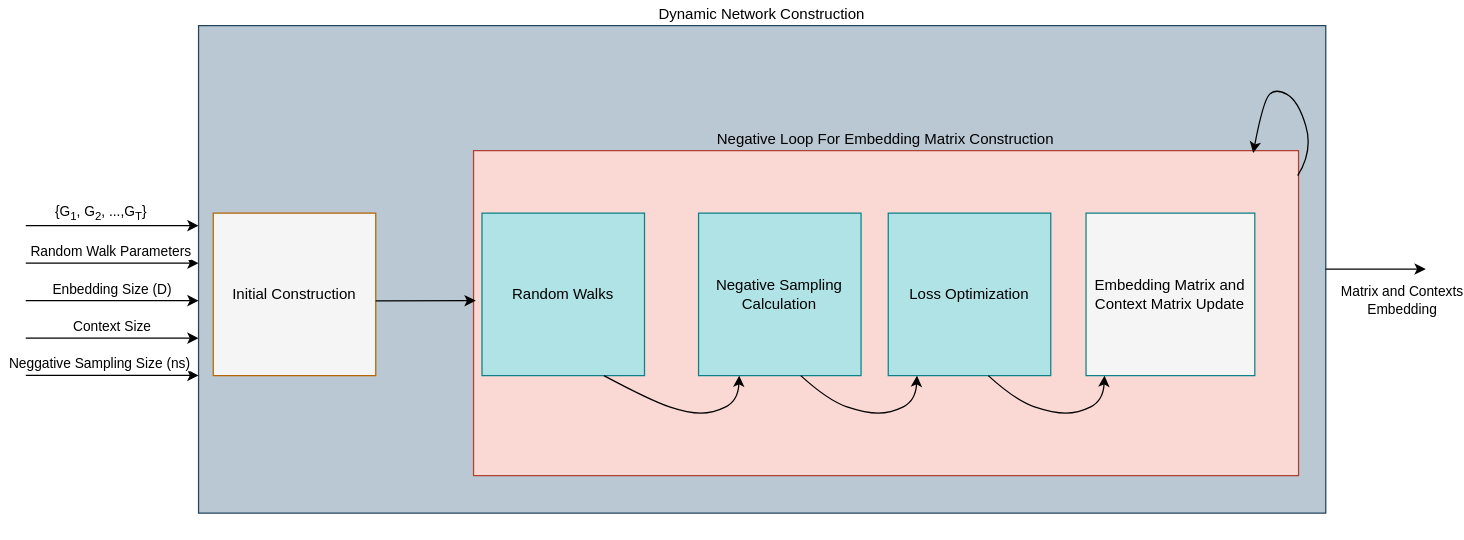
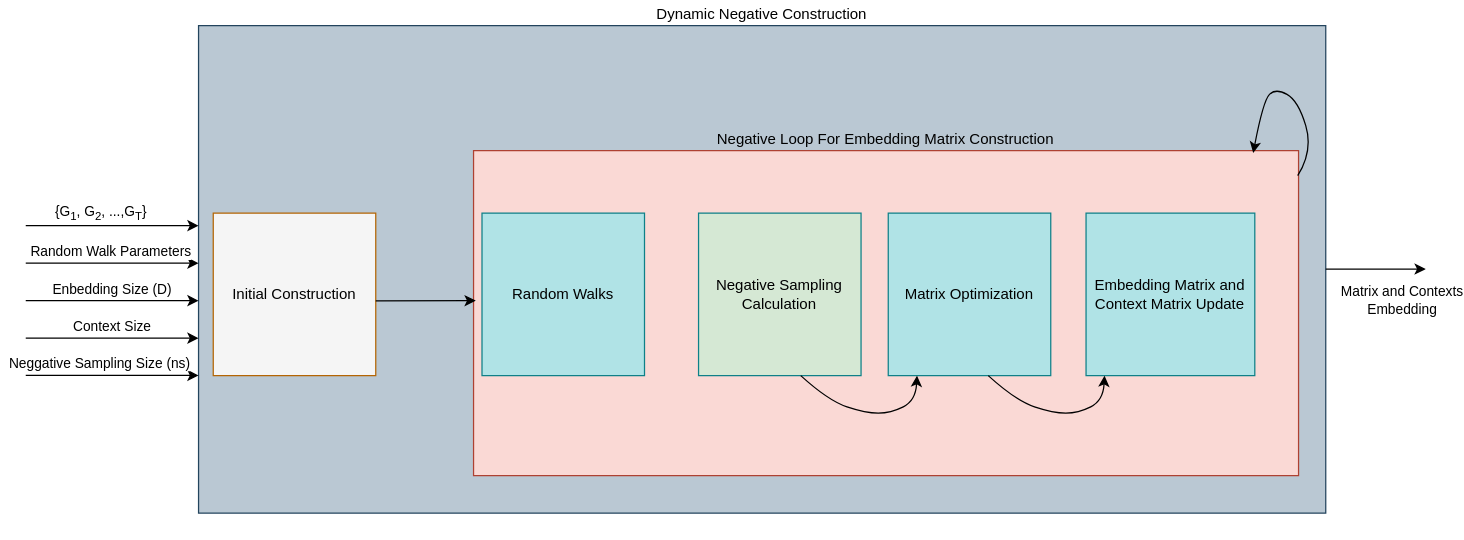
  <mxCell id="0" />
  <mxCell id="1" parent="0" />
- <mxCell id="2" value="Dynamic Network Construction" style="rounded=0;whiteSpace=wrap;html=1;labelPosition=center;verticalLabelPosition=top;align=center;verticalAlign=bottom;fillColor=#bac8d3;strokeColor=#23445d;" vertex="1" parent="1"><mxGeometry x="158.24" y="20" width="901.76" height="390" as="geometry" /></mxCell>
+ <mxCell id="2" value="Dynamic Negative Construction" style="rounded=0;whiteSpace=wrap;html=1;labelPosition=center;verticalLabelPosition=top;align=center;verticalAlign=bottom;fillColor=#bac8d3;strokeColor=#23445d;" vertex="1" parent="1"><mxGeometry x="158.24" y="20" width="901.76" height="390" as="geometry" /></mxCell>
  <mxCell id="3" value="Negative Loop For Embedding Matrix Construction" style="rounded=0;whiteSpace=wrap;html=1;labelPosition=center;verticalLabelPosition=top;align=center;verticalAlign=bottom;fillColor=#fad9d5;strokeColor=#ae4132;" vertex="1" parent="1"><mxGeometry x="378.24" y="120" width="660" height="260" as="geometry" /></mxCell>
  <mxCell id="4" value="Initial Construction" style="rounded=0;whiteSpace=wrap;html=1;fillColor=#f5f5f5;strokeColor=#b46504;" vertex="1" parent="1"><mxGeometry x="170" y="170" width="130" height="130" as="geometry" /></mxCell>
  <mxCell id="5" value="Random Walks" style="rounded=0;whiteSpace=wrap;html=1;fillColor=#b0e3e6;strokeColor=#0e8088;" vertex="1" parent="1"><mxGeometry x="385" y="170" width="130" height="130" as="geometry" /></mxCell>
- <mxCell id="6" value="Negative Sampling Calculation" style="rounded=0;whiteSpace=wrap;html=1;fillColor=#b0e3e6;strokeColor=#0e8088;" vertex="1" parent="1"><mxGeometry x="558.24" y="170" width="130" height="130" as="geometry" /></mxCell>
+ <mxCell id="6" value="Negative Sampling Calculation" style="rounded=0;whiteSpace=wrap;html=1;fillColor=#d5e8d4;strokeColor=#0e8088;" vertex="1" parent="1"><mxGeometry x="558.24" y="170" width="130" height="130" as="geometry" /></mxCell>
  <mxCell id="7" value="" style="endArrow=classic;html=1;rounded=0;entryX=-0.002;entryY=0.308;entryDx=0;entryDy=0;entryPerimeter=0;" edge="1" parent="1"><mxGeometry width="50" height="50" relative="1" as="geometry"><mxPoint x="20" y="180.01" as="sourcePoint" /><mxPoint x="158.24" y="180" as="targetPoint" /></mxGeometry></mxCell>
  <mxCell id="8" value="&lt;span style=&quot;font-size:12.0pt;mso-bidi-font-size:11.0pt;line-height:107%;&lt;br/&gt;font-family:&amp;quot;Times New Roman&amp;quot;,serif;mso-ascii-theme-font:major-bidi;mso-fareast-font-family:&lt;br/&gt;Calibri;mso-hansi-theme-font:major-bidi;mso-bidi-font-family:Calibri;&lt;br/&gt;mso-font-kerning:0pt;mso-ligatures:none;mso-ansi-language:EN-US;mso-fareast-language:&lt;br/&gt;#0C00;mso-bidi-language:AR-SA&quot; lang=&quot;EN-US&quot;&gt;&lt;br/&gt; &lt;br/&gt; &lt;br/&gt;  &lt;br/&gt;  &lt;br/&gt;  &lt;br/&gt;  &lt;br/&gt;  &lt;br/&gt;  &lt;br/&gt;  &lt;br/&gt;  &lt;br/&gt;  &lt;br/&gt;  &lt;br/&gt;  &lt;br/&gt;  &lt;br/&gt; &lt;br/&gt; &lt;br/&gt; &lt;br/&gt;&lt;br/&gt; &lt;br/&gt;&lt;/span&gt;" style="edgeLabel;html=1;align=center;verticalAlign=middle;resizable=0;points=[];" vertex="1" connectable="0" parent="7"><mxGeometry x="-0.033" y="-1" relative="1" as="geometry"><mxPoint as="offset" /></mxGeometry></mxCell>
  <mxCell id="9" value="{G&lt;sub&gt;1&lt;/sub&gt;, G&lt;sub&gt;2&lt;/sub&gt;, ...,G&lt;sub&gt;T&lt;/sub&gt;}" style="edgeLabel;html=1;align=center;verticalAlign=middle;resizable=0;points=[];" vertex="1" connectable="0" parent="7"><mxGeometry x="-0.079" y="-1" relative="1" as="geometry"><mxPoint x="-5" y="-11" as="offset" /></mxGeometry></mxCell>
  <mxCell id="10" value="" style="endArrow=classic;html=1;rounded=0;entryX=-0.002;entryY=0.308;entryDx=0;entryDy=0;entryPerimeter=0;" edge="1" parent="1"><mxGeometry width="50" height="50" relative="1" as="geometry"><mxPoint x="20" y="210.01" as="sourcePoint" /><mxPoint x="158.24" y="210" as="targetPoint" /></mxGeometry></mxCell>
  <mxCell id="11" value="Random Walk Parameters" style="edgeLabel;html=1;align=center;verticalAlign=middle;resizable=0;points=[];" vertex="1" connectable="0" parent="10"><mxGeometry x="-0.189" y="2" relative="1" as="geometry"><mxPoint x="12" y="-8" as="offset" /></mxGeometry></mxCell>
  <mxCell id="12" value="" style="endArrow=classic;html=1;rounded=0;entryX=-0.002;entryY=0.308;entryDx=0;entryDy=0;entryPerimeter=0;" edge="1" parent="1"><mxGeometry width="50" height="50" relative="1" as="geometry"><mxPoint x="20" y="240.01" as="sourcePoint" /><mxPoint x="158.24" y="240" as="targetPoint" /></mxGeometry></mxCell>
  <mxCell id="13" value="Enbedding Size (D)" style="edgeLabel;html=1;align=center;verticalAlign=middle;resizable=0;points=[];" vertex="1" connectable="0" parent="12"><mxGeometry x="0.152" relative="1" as="geometry"><mxPoint x="-11" y="-10" as="offset" /></mxGeometry></mxCell>
  <mxCell id="14" value="" style="endArrow=classic;html=1;rounded=0;entryX=-0.002;entryY=0.308;entryDx=0;entryDy=0;entryPerimeter=0;" edge="1" parent="1"><mxGeometry width="50" height="50" relative="1" as="geometry"><mxPoint x="20" y="270.01" as="sourcePoint" /><mxPoint x="158.24" y="270" as="targetPoint" /></mxGeometry></mxCell>
  <mxCell id="15" value="Context Size" style="edgeLabel;html=1;align=center;verticalAlign=middle;resizable=0;points=[];" vertex="1" connectable="0" parent="14"><mxGeometry x="-0.421" y="-2" relative="1" as="geometry"><mxPoint x="28" y="-12" as="offset" /></mxGeometry></mxCell>
  <mxCell id="16" value="" style="endArrow=classic;html=1;rounded=0;entryX=-0.002;entryY=0.308;entryDx=0;entryDy=0;entryPerimeter=0;" edge="1" parent="1"><mxGeometry width="50" height="50" relative="1" as="geometry"><mxPoint x="20" y="299.81" as="sourcePoint" /><mxPoint x="158.24" y="299.8" as="targetPoint" /></mxGeometry></mxCell>
  <mxCell id="17" value="Neggative Sampling Size (ns)" style="edgeLabel;html=1;align=center;verticalAlign=middle;resizable=0;points=[];" vertex="1" connectable="0" parent="16"><mxGeometry x="0.036" y="2" relative="1" as="geometry"><mxPoint x="-13" y="-8" as="offset" /></mxGeometry></mxCell>
- <mxCell id="18" value="Loss Optimization" style="rounded=0;whiteSpace=wrap;html=1;fillColor=#b0e3e6;strokeColor=#0e8088;" vertex="1" parent="1"><mxGeometry x="710" y="170" width="130" height="130" as="geometry" /></mxCell>
- <mxCell id="19" value="Embedding Matrix and Context Matrix Update" style="rounded=0;whiteSpace=wrap;html=1;fillColor=#f5f5f5;strokeColor=#0e8088;" vertex="1" parent="1"><mxGeometry x="868.24" y="170" width="135" height="130" as="geometry" /></mxCell>
+ <mxCell id="18" value="Matrix Optimization" style="rounded=0;whiteSpace=wrap;html=1;fillColor=#b0e3e6;strokeColor=#0e8088;" vertex="1" parent="1"><mxGeometry x="710" y="170" width="130" height="130" as="geometry" /></mxCell>
+ <mxCell id="19" value="Embedding Matrix and Context Matrix Update" style="rounded=0;whiteSpace=wrap;html=1;fillColor=#b0e3e6;strokeColor=#0e8088;" vertex="1" parent="1"><mxGeometry x="868.24" y="170" width="135" height="130" as="geometry" /></mxCell>
  <mxCell id="20" value="" style="endArrow=classic;html=1;rounded=0;exitX=1;exitY=0.54;exitDx=0;exitDy=0;exitPerimeter=0;" edge="1" parent="1" source="4"><mxGeometry width="50" height="50" relative="1" as="geometry"><mxPoint x="318.24" y="240.01" as="sourcePoint" /><mxPoint x="380" y="240" as="targetPoint" /></mxGeometry></mxCell>
  <mxCell id="21" value="&lt;span style=&quot;font-size:12.0pt;mso-bidi-font-size:11.0pt;line-height:107%;&lt;br/&gt;font-family:&amp;quot;Times New Roman&amp;quot;,serif;mso-ascii-theme-font:major-bidi;mso-fareast-font-family:&lt;br/&gt;Calibri;mso-hansi-theme-font:major-bidi;mso-bidi-font-family:Calibri;&lt;br/&gt;mso-font-kerning:0pt;mso-ligatures:none;mso-ansi-language:EN-US;mso-fareast-language:&lt;br/&gt;#0C00;mso-bidi-language:AR-SA&quot; lang=&quot;EN-US&quot;&gt;&lt;br/&gt; &lt;br/&gt; &lt;br/&gt;  &lt;br/&gt;  &lt;br/&gt;  &lt;br/&gt;  &lt;br/&gt;  &lt;br/&gt;  &lt;br/&gt;  &lt;br/&gt;  &lt;br/&gt;  &lt;br/&gt;  &lt;br/&gt;  &lt;br/&gt;  &lt;br/&gt; &lt;br/&gt; &lt;br/&gt; &lt;br/&gt;&lt;br/&gt; &lt;br/&gt;&lt;/span&gt;" style="edgeLabel;html=1;align=center;verticalAlign=middle;resizable=0;points=[];" vertex="1" connectable="0" parent="20"><mxGeometry x="-0.033" y="-1" relative="1" as="geometry"><mxPoint as="offset" /></mxGeometry></mxCell>
  <mxCell id="22" value="fixed Graphs" style="edgeLabel;html=1;align=center;verticalAlign=middle;resizable=0;points=[];fontColor=none;noLabel=1;" vertex="1" connectable="0" parent="20"><mxGeometry x="-0.079" y="-1" relative="1" as="geometry"><mxPoint x="-2" y="19" as="offset" /></mxGeometry></mxCell>
- <mxCell id="23" value="" style="curved=1;endArrow=classic;html=1;rounded=0;exitX=0.75;exitY=1;exitDx=0;exitDy=0;entryX=0.25;entryY=1;entryDx=0;entryDy=0;" edge="1" parent="1" source="5" target="6"><mxGeometry width="50" height="50" relative="1" as="geometry"><mxPoint x="515" y="350" as="sourcePoint" /><mxPoint x="565" y="300" as="targetPoint" /><Array as="points"><mxPoint x="520" y="320" /><mxPoint x="550" y="330" /><mxPoint x="570" y="330" /><mxPoint x="590" y="320" /></Array></mxGeometry></mxCell>
- <mxCell id="24" value="Node Walks Sequences" style="edgeLabel;html=1;align=center;verticalAlign=middle;resizable=0;points=[];fontColor=none;noLabel=1;" vertex="1" connectable="0" parent="23"><mxGeometry x="0.212" y="-1" relative="1" as="geometry"><mxPoint x="-5" y="9" as="offset" /></mxGeometry></mxCell>
  <mxCell id="25" value="" style="curved=1;endArrow=classic;html=1;rounded=0;exitX=0.75;exitY=1;exitDx=0;exitDy=0;entryX=0.25;entryY=1;entryDx=0;entryDy=0;" edge="1" parent="1"><mxGeometry width="50" height="50" relative="1" as="geometry"><mxPoint x="640" y="300" as="sourcePoint" /><mxPoint x="733" y="300" as="targetPoint" /><Array as="points"><mxPoint x="662" y="320" /><mxPoint x="692" y="330" /><mxPoint x="712" y="330" /><mxPoint x="732" y="320" /></Array></mxGeometry></mxCell>
  <mxCell id="26" value="Loss Values" style="edgeLabel;html=1;align=center;verticalAlign=middle;resizable=0;points=[];fontColor=none;noLabel=1;" vertex="1" connectable="0" parent="25"><mxGeometry x="-0.18" relative="1" as="geometry"><mxPoint x="18" y="13" as="offset" /></mxGeometry></mxCell>
  <mxCell id="27" value="" style="curved=1;endArrow=classic;html=1;rounded=0;exitX=0.75;exitY=1;exitDx=0;exitDy=0;entryX=0.25;entryY=1;entryDx=0;entryDy=0;" edge="1" parent="1"><mxGeometry width="50" height="50" relative="1" as="geometry"><mxPoint x="790" y="300" as="sourcePoint" /><mxPoint x="883" y="300" as="targetPoint" /><Array as="points"><mxPoint x="812" y="320" /><mxPoint x="842" y="330" /><mxPoint x="862" y="330" /><mxPoint x="882" y="320" /></Array></mxGeometry></mxCell>
  <mxCell id="28" value="Updated Loss Values" style="edgeLabel;html=1;align=center;verticalAlign=middle;resizable=0;points=[];fontColor=none;noLabel=1;" vertex="1" connectable="0" parent="27"><mxGeometry x="-0.069" y="2" relative="1" as="geometry"><mxPoint x="1" y="23" as="offset" /></mxGeometry></mxCell>
  <mxCell id="29" value="" style="endArrow=classic;html=1;rounded=0;exitX=1;exitY=0.54;exitDx=0;exitDy=0;exitPerimeter=0;" edge="1" parent="1"><mxGeometry width="50" height="50" relative="1" as="geometry"><mxPoint x="1060" y="214.76" as="sourcePoint" /><mxPoint x="1140" y="214.76" as="targetPoint" /></mxGeometry></mxCell>
  <mxCell id="30" value="&lt;span style=&quot;font-size:12.0pt;mso-bidi-font-size:11.0pt;line-height:107%;&lt;br/&gt;font-family:&amp;quot;Times New Roman&amp;quot;,serif;mso-ascii-theme-font:major-bidi;mso-fareast-font-family:&lt;br/&gt;Calibri;mso-hansi-theme-font:major-bidi;mso-bidi-font-family:Calibri;&lt;br/&gt;mso-font-kerning:0pt;mso-ligatures:none;mso-ansi-language:EN-US;mso-fareast-language:&lt;br/&gt;#0C00;mso-bidi-language:AR-SA&quot; lang=&quot;EN-US&quot;&gt;&lt;br/&gt; &lt;br/&gt; &lt;br/&gt;  &lt;br/&gt;  &lt;br/&gt;  &lt;br/&gt;  &lt;br/&gt;  &lt;br/&gt;  &lt;br/&gt;  &lt;br/&gt;  &lt;br/&gt;  &lt;br/&gt;  &lt;br/&gt;  &lt;br/&gt;  &lt;br/&gt; &lt;br/&gt; &lt;br/&gt; &lt;br/&gt;&lt;br/&gt; &lt;br/&gt;&lt;/span&gt;" style="edgeLabel;html=1;align=center;verticalAlign=middle;resizable=0;points=[];" vertex="1" connectable="0" parent="29"><mxGeometry x="-0.033" y="-1" relative="1" as="geometry"><mxPoint as="offset" /></mxGeometry></mxCell>
  <mxCell id="31" value="Matrix and Contexts&lt;br&gt;Embedding" style="edgeLabel;html=1;align=center;verticalAlign=middle;resizable=0;points=[];" vertex="1" connectable="0" parent="29"><mxGeometry x="-0.079" y="-1" relative="1" as="geometry"><mxPoint x="23" y="24" as="offset" /></mxGeometry></mxCell>
  <mxCell id="32" value="" style="curved=1;endArrow=classic;html=1;rounded=0;exitX=0.999;exitY=0.077;exitDx=0;exitDy=0;entryX=0.945;entryY=0.007;entryDx=0;entryDy=0;entryPerimeter=0;exitPerimeter=0;" edge="1" parent="1" source="3" target="3"><mxGeometry width="50" height="50" relative="1" as="geometry"><mxPoint x="940" y="50" as="sourcePoint" /><mxPoint x="1033" y="50" as="targetPoint" /><Array as="points"><mxPoint x="1050" y="120" /><mxPoint x="1038" y="80" /><mxPoint x="1020" y="70" /><mxPoint x="1010" y="80" /></Array></mxGeometry></mxCell>
  <mxCell id="33" value="For each Graph" style="edgeLabel;html=1;align=center;verticalAlign=middle;resizable=0;points=[];fontColor=none;noLabel=1;" vertex="1" connectable="0" parent="32"><mxGeometry x="-0.069" y="2" relative="1" as="geometry"><mxPoint x="-54" y="-30" as="offset" /></mxGeometry></mxCell>
